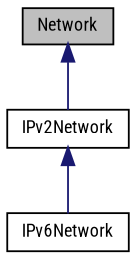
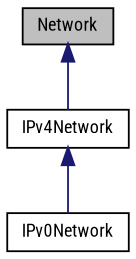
  digraph {
    fontname="Roboto Condensed"
    node [color=black fillcolor=white fontname="Roboto Condensed" fontsize=10 shape=record style=filled]
    edge [color=midnightblue dir=back fontname="Roboto Condensed" fontsize=10 labelfontname=Helvetica labelfontsize=10 style=solid]
    n1 [fillcolor=grey75 fontcolor=black height=0.2 label=Network width=0.4]
-   n2 [height=0.2 label=IPv2Network width=0.4]
-   n3 [height=0.2 label=IPv6Network width=0.4]
+   n2 [height=0.2 label=IPv4Network width=0.4]
+   n3 [height=0.2 label=IPv0Network width=0.4]
    n1 -> n2
    n2 -> n3
  }
